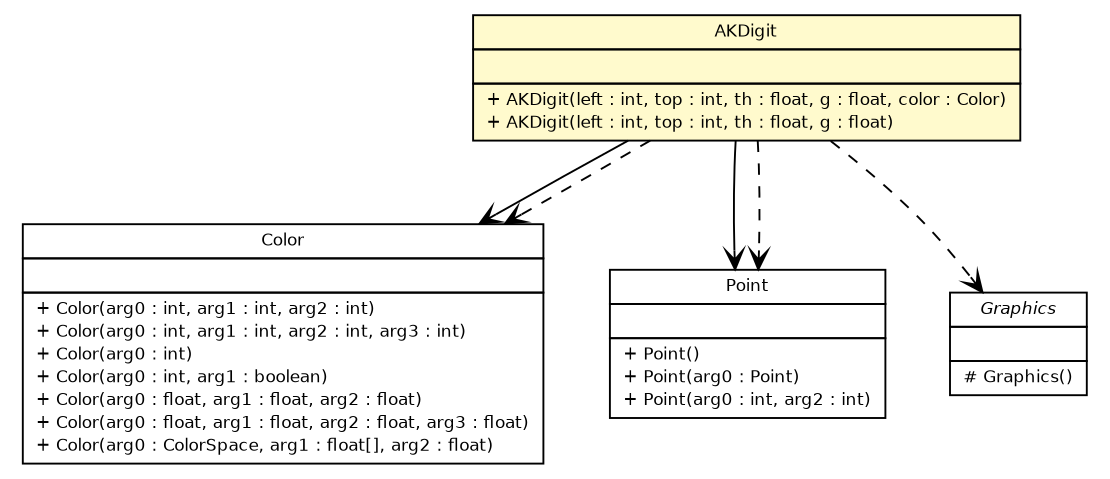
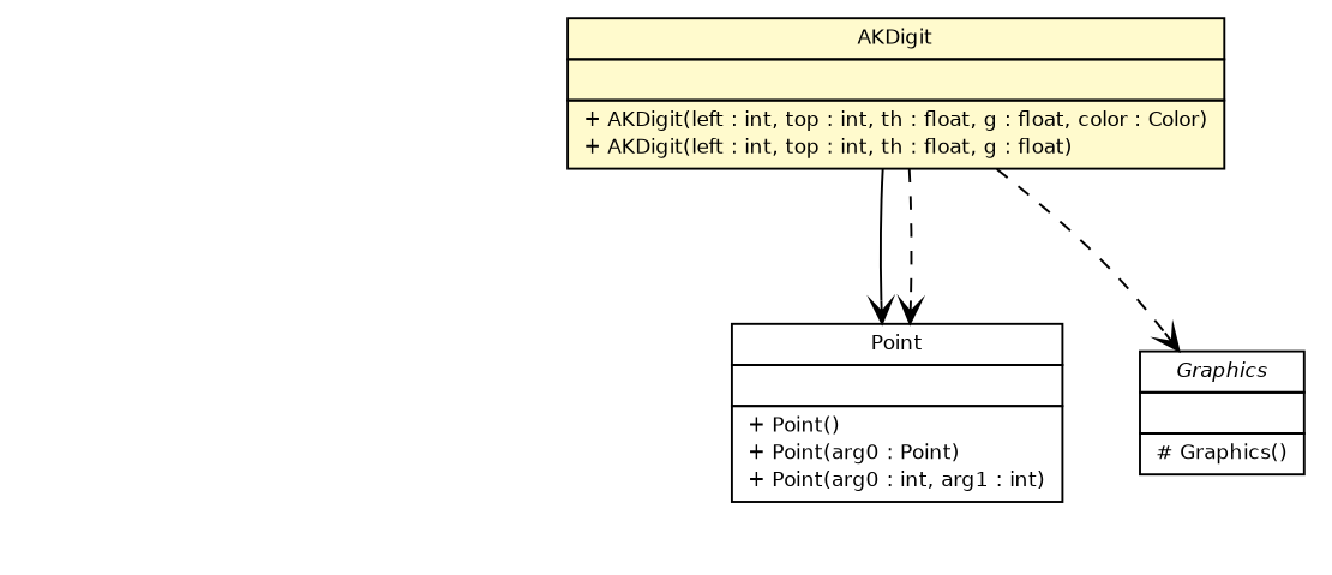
  digraph {
    nodesep=0.25
    ranksep=0.5
    node [fontcolor=black fontname=Helvetica fontsize=9.0 shape=plaintext]
    edge [arrowhead=open color=black fontcolor=black fontname=Helvetica fontsize=10.0 headport=p labelfontname=Helvetica labelfontsize=10 tailport=p style=dashed]
    n1 [label=<<table title="es.upm.dit.gsi.gsilejos.simbad.gui.AKDigit" border="0" cellborder="1" cellspacing="0" cellpadding="2" port="p" bgcolor="lemonChiffon" href="./AKDigit.html"> 		<tr><td><table border="0" cellspacing="0" cellpadding="1"> <tr><td align="center" balign="center"> AKDigit </td></tr> 		</table></td></tr> 		<tr><td><table border="0" cellspacing="0" cellpadding="1"> <tr><td align="left" balign="left">  </td></tr> 		</table></td></tr> 		<tr><td><table border="0" cellspacing="0" cellpadding="1"> <tr><td align="left" balign="left"> + AKDigit(left : int, top : int, th : float, g : float, color : Color) </td></tr> <tr><td align="left" balign="left"> + AKDigit(left : int, top : int, th : float, g : float) </td></tr> 		</table></td></tr> 		</table>>]
-   n2 [label=<<table title="java.awt.Color" border="0" cellborder="1" cellspacing="0" cellpadding="2" port="p" href="http://java.sun.com/j2se/1.4.2/docs/api/java/awt/Color.html"> 		<tr><td><table border="0" cellspacing="0" cellpadding="1"> <tr><td align="center" balign="center"> Color </td></tr> 		</table></td></tr> 		<tr><td><table border="0" cellspacing="0" cellpadding="1"> <tr><td align="left" balign="left">  </td></tr> 		</table></td></tr> 		<tr><td><table border="0" cellspacing="0" cellpadding="1"> <tr><td align="left" balign="left"> + Color(arg0 : int, arg1 : int, arg2 : int) </td></tr> <tr><td align="left" balign="left"> + Color(arg0 : int, arg1 : int, arg2 : int, arg3 : int) </td></tr> <tr><td align="left" balign="left"> + Color(arg0 : int) </td></tr> <tr><td align="left" balign="left"> + Color(arg0 : int, arg1 : boolean) </td></tr> <tr><td align="left" balign="left"> + Color(arg0 : float, arg1 : float, arg2 : float) </td></tr> <tr><td align="left" balign="left"> + Color(arg0 : float, arg1 : float, arg2 : float, arg3 : float) </td></tr> <tr><td align="left" balign="left"> + Color(arg0 : ColorSpace, arg1 : float[], arg2 : float) </td></tr> 		</table></td></tr> 		</table>>]
-   n3 [label=<<table title="java.awt.Point" border="0" cellborder="1" cellspacing="0" cellpadding="2" port="p" href="http://java.sun.com/j2se/1.4.2/docs/api/java/awt/Point.html"> 		<tr><td><table border="0" cellspacing="0" cellpadding="1"> <tr><td align="center" balign="center"> Point </td></tr> 		</table></td></tr> 		<tr><td><table border="0" cellspacing="0" cellpadding="1"> <tr><td align="left" balign="left">  </td></tr> 		</table></td></tr> 		<tr><td><table border="0" cellspacing="0" cellpadding="1"> <tr><td align="left" balign="left"> + Point() </td></tr> <tr><td align="left" balign="left"> + Point(arg0 : Point) </td></tr> <tr><td align="left" balign="left"> + Point(arg0 : int, arg2 : int) </td></tr> 		</table></td></tr> 		</table>>]
+   n3 [label=<<table title="java.awt.Point" border="0" cellborder="1" cellspacing="0" cellpadding="2" port="p" href="http://java.sun.com/j2se/1.4.2/docs/api/java/awt/Point.html"> 		<tr><td><table border="0" cellspacing="0" cellpadding="1"> <tr><td align="center" balign="center"> Point </td></tr> 		</table></td></tr> 		<tr><td><table border="0" cellspacing="0" cellpadding="1"> <tr><td align="left" balign="left">  </td></tr> 		</table></td></tr> 		<tr><td><table border="0" cellspacing="0" cellpadding="1"> <tr><td align="left" balign="left"> + Point() </td></tr> <tr><td align="left" balign="left"> + Point(arg0 : Point) </td></tr> <tr><td align="left" balign="left"> + Point(arg0 : int, arg1 : int) </td></tr> 		</table></td></tr> 		</table>>]
    n4 [label=<<table title="java.awt.Graphics" border="0" cellborder="1" cellspacing="0" cellpadding="2" port="p" href="http://java.sun.com/j2se/1.4.2/docs/api/java/awt/Graphics.html"> 		<tr><td><table border="0" cellspacing="0" cellpadding="1"> <tr><td align="center" balign="center"><font face="Helvetica-Oblique"> Graphics </font></td></tr> 		</table></td></tr> 		<tr><td><table border="0" cellspacing="0" cellpadding="1"> <tr><td align="left" balign="left">  </td></tr> 		</table></td></tr> 		<tr><td><table border="0" cellspacing="0" cellpadding="1"> <tr><td align="left" balign="left"> # Graphics() </td></tr> 		</table></td></tr> 		</table>>]
-   n1 -> n2 [style=""]
-   n1 -> n2
    n1 -> n3 [style=""]
    n1 -> n3
    n1 -> n4
  }
